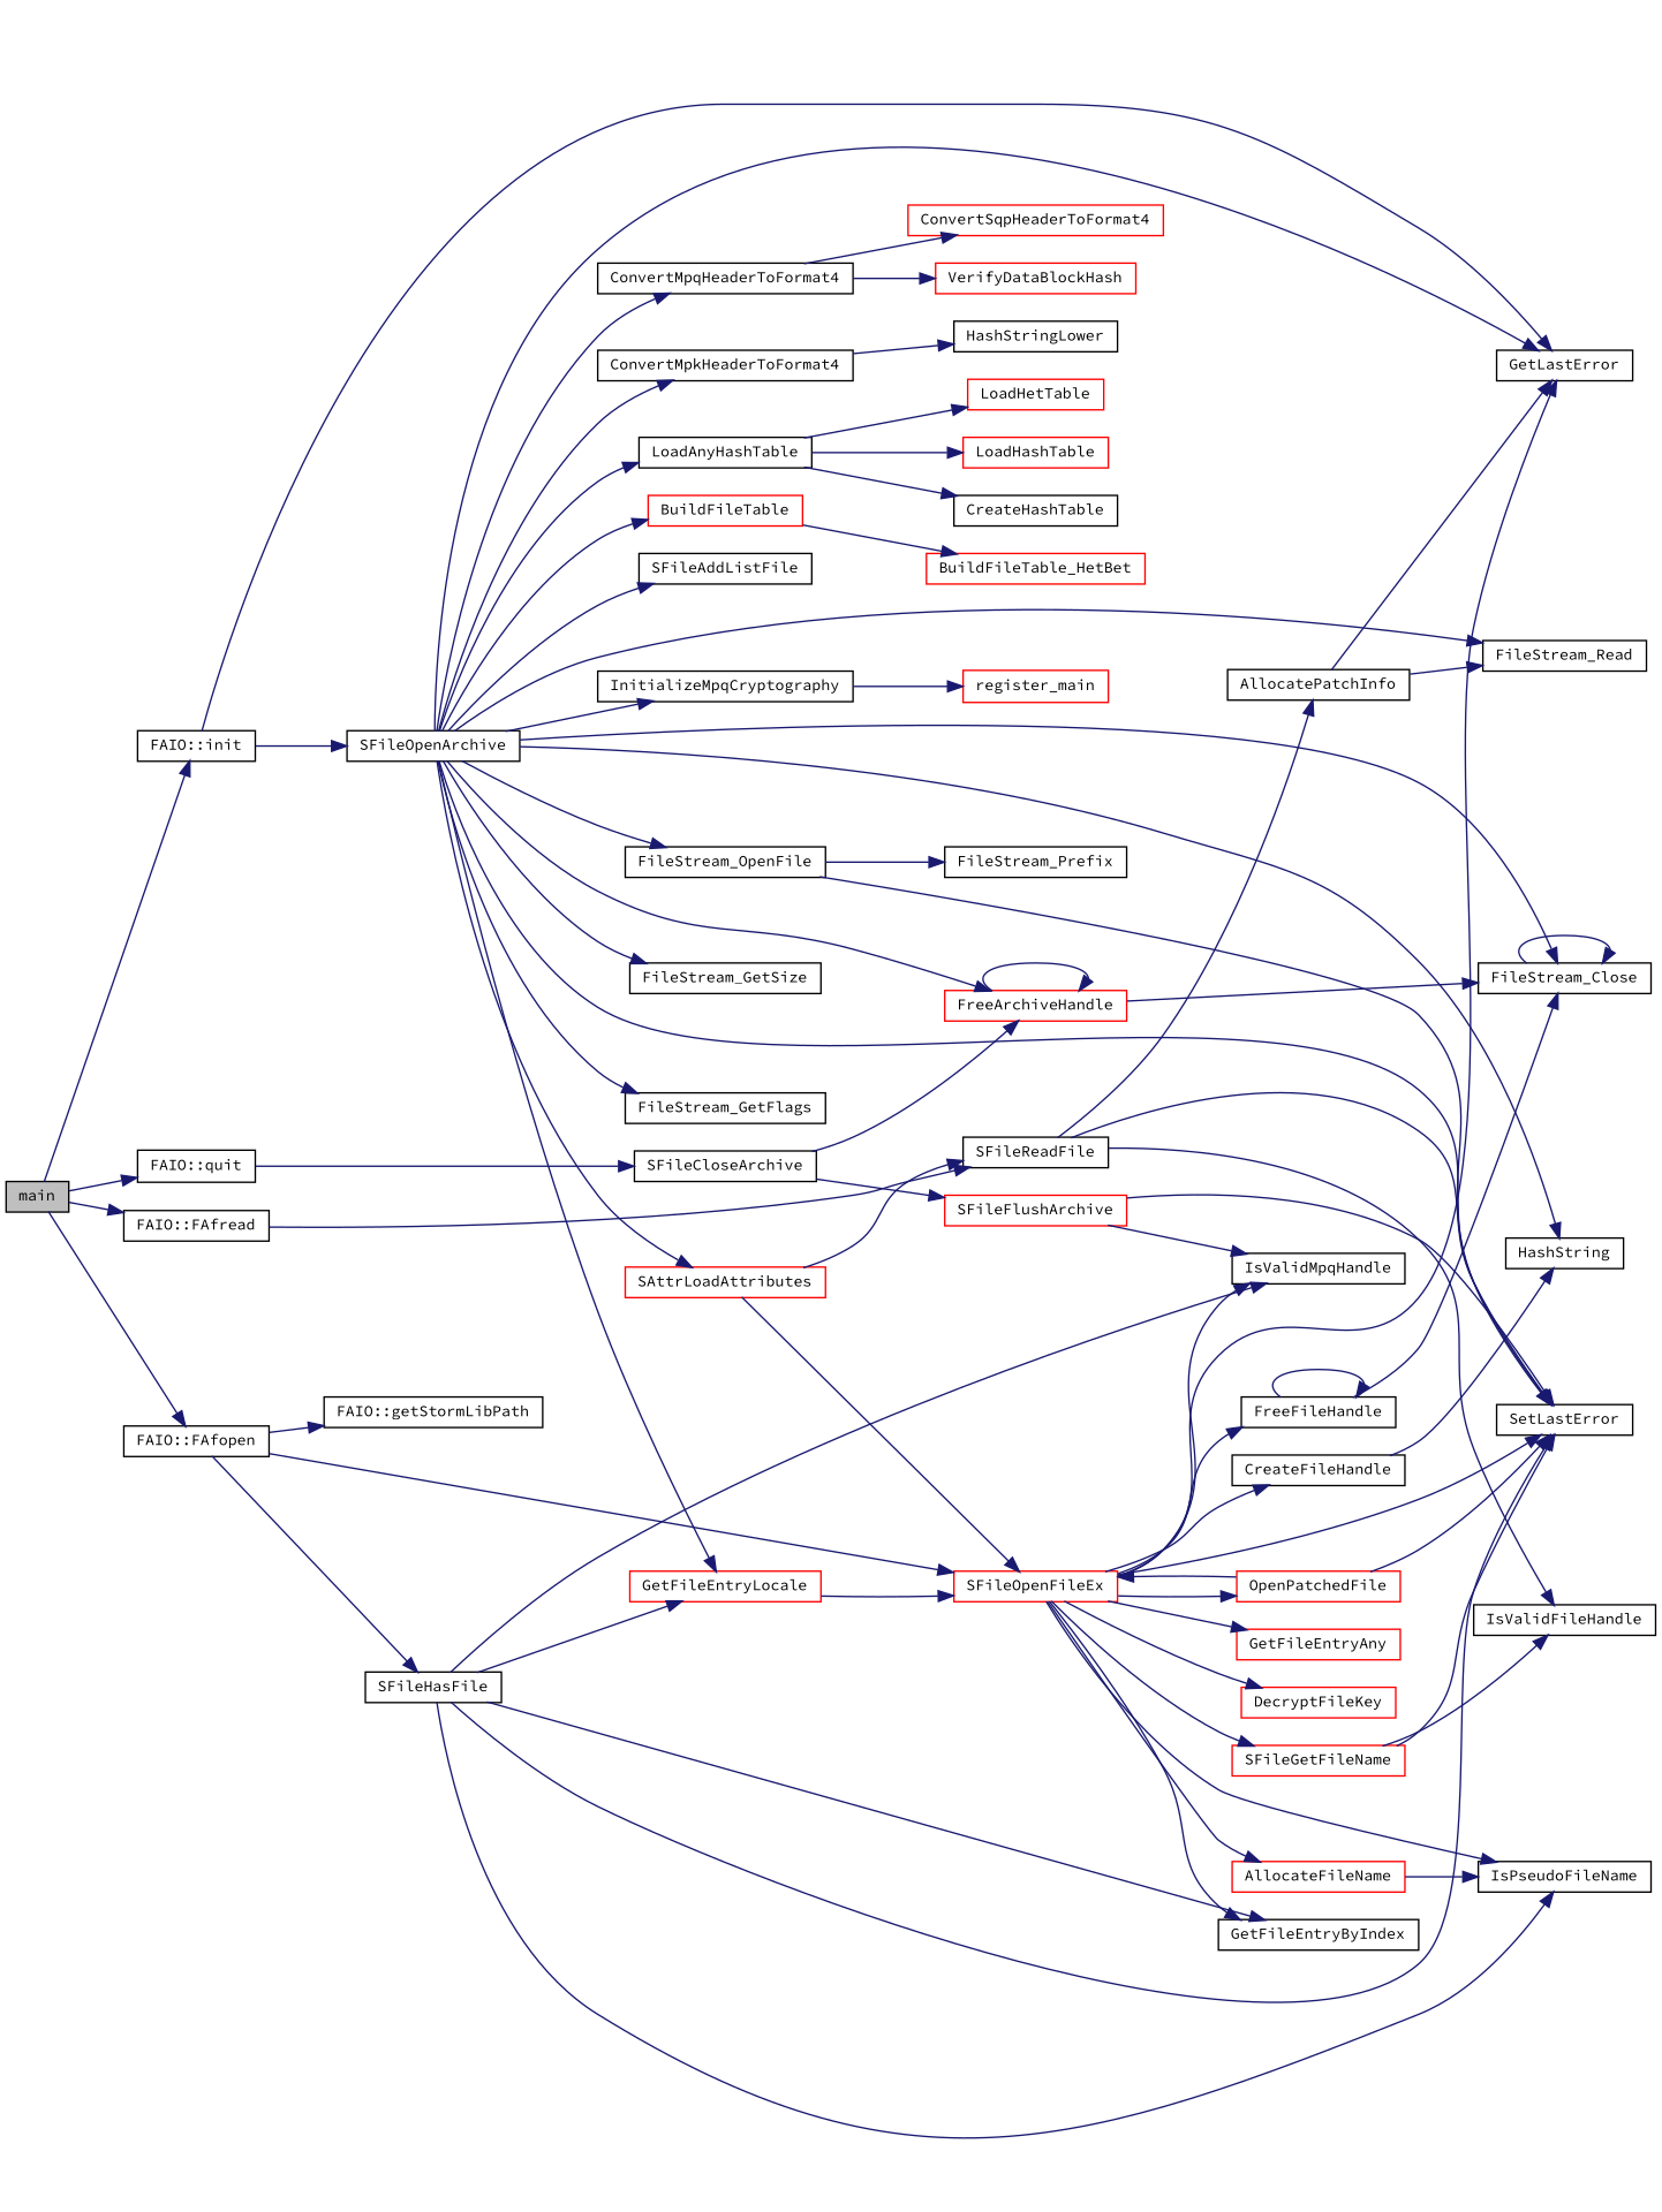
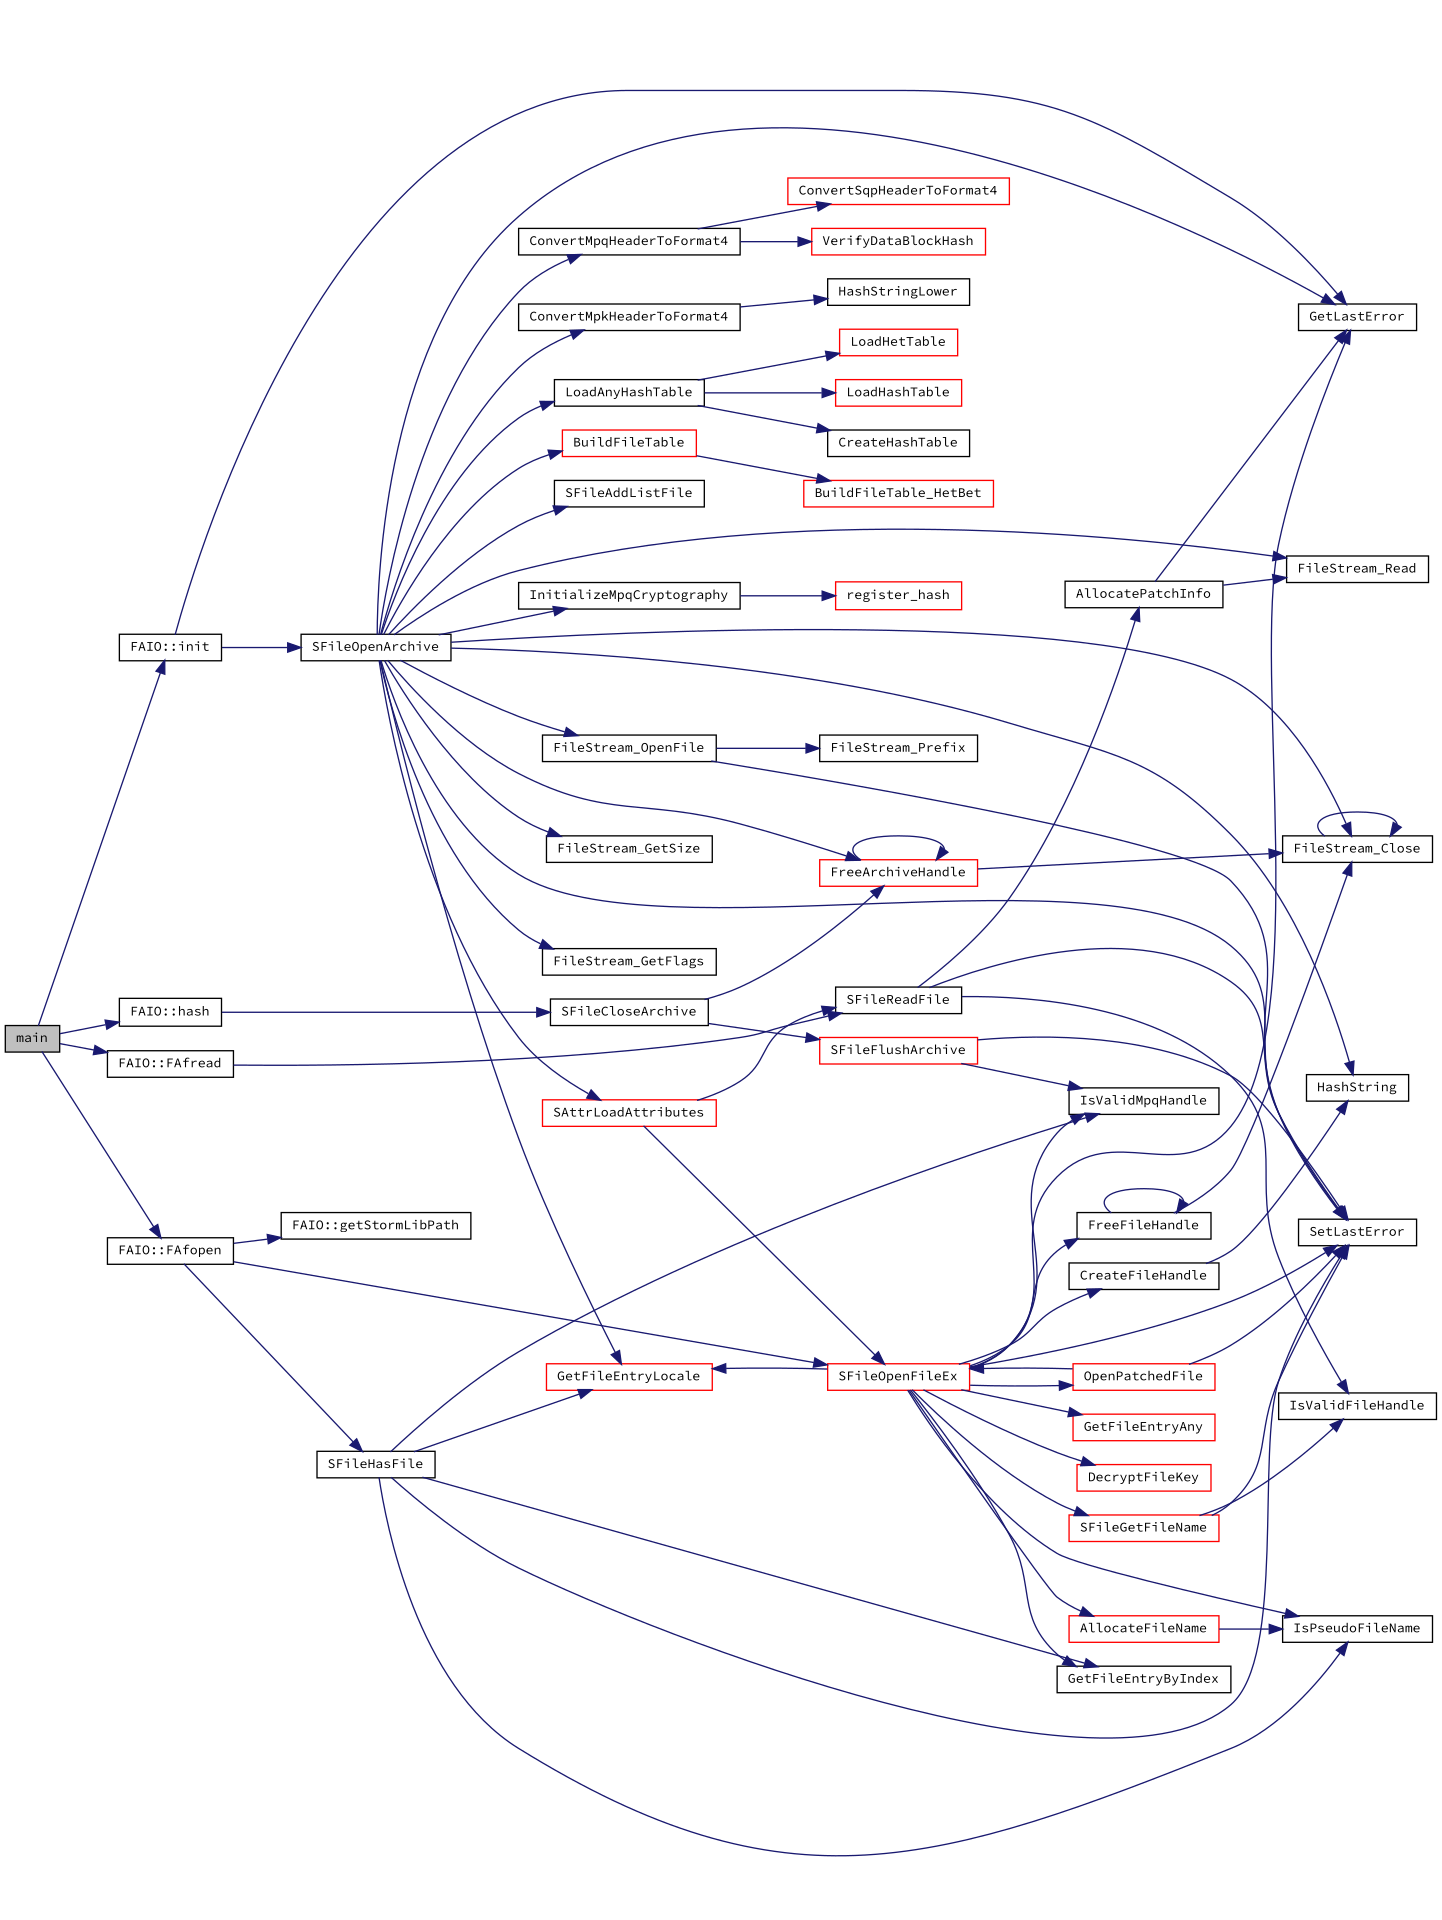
  digraph {
    fontname="Source Code Pro"
    rankdir=LR
    node [color=black fillcolor=white fontname="Source Code Pro" fontsize=10 shape=record style=filled]
    edge [color=midnightblue fontname="Source Code Pro" fontsize=10 labelfontname=Helvetica labelfontsize=10 style=solid]
    n1 [fillcolor=grey75 fontcolor=black height=0.2 label=main width=0.4]
    n2 [height=0.2 label="FAIO::init" width=0.4]
    n3 [height=0.2 label="FAIO::FAfopen" width=0.4]
    n4 [height=0.2 label="FAIO::FAfread" width=0.4]
-   n5 [height=0.2 label="FAIO::quit" width=0.4]
+   n5 [height=0.2 label="FAIO::hash" width=0.4]
    n6 [height=0.2 label=SFileOpenArchive width=0.4]
    n7 [height=0.2 label=GetLastError width=0.4]
    n8 [color=red height=0.2 label=SFileOpenFileEx width=0.4]
    n9 [height=0.2 label="FAIO::getStormLibPath" width=0.4]
    n10 [height=0.2 label=SFileHasFile width=0.4]
    n11 [height=0.2 label=SFileReadFile width=0.4]
    n12 [height=0.2 label=SFileCloseArchive width=0.4]
    n13 [height=0.2 label=InitializeMpqCryptography width=0.4]
    n14 [height=0.2 label=FileStream_OpenFile width=0.4]
    n15 [height=0.2 label=SetLastError width=0.4]
    n16 [height=0.2 label=FileStream_GetSize width=0.4]
    n17 [height=0.2 label=HashString width=0.4]
    n18 [height=0.2 label=FileStream_GetFlags width=0.4]
    n19 [height=0.2 label=FileStream_Read width=0.4]
    n20 [height=0.2 label=ConvertMpqHeaderToFormat4 width=0.4]
    n21 [height=0.2 label=ConvertMpkHeaderToFormat4 width=0.4]
    n22 [height=0.2 label=LoadAnyHashTable width=0.4]
    n23 [color=red height=0.2 label=BuildFileTable width=0.4]
    n24 [color=red height=0.2 label=GetFileEntryLocale width=0.4]
    n25 [height=0.2 label=SFileAddListFile width=0.4]
    n26 [color=red height=0.2 label=SAttrLoadAttributes width=0.4]
    n27 [height=0.2 label=FileStream_Close width=0.4]
    n28 [color=red height=0.2 label=FreeArchiveHandle width=0.4]
-   n29 [color=red height=0.2 label=register_main width=0.4]
+   n29 [color=red height=0.2 label=register_hash width=0.4]
    n30 [height=0.2 label=FileStream_Prefix width=0.4]
    n31 [color=red height=0.2 label=VerifyDataBlockHash width=0.4]
    n32 [color=red height=0.2 label=ConvertSqpHeaderToFormat4 width=0.4]
    n33 [height=0.2 label=HashStringLower width=0.4]
    n34 [height=0.2 label=CreateHashTable width=0.4]
    n35 [color=red height=0.2 label=LoadHetTable width=0.4]
    n36 [color=red height=0.2 label=LoadHashTable width=0.4]
    n37 [color=red height=0.2 label=BuildFileTable_HetBet width=0.4]
    n38 [height=0.2 label=IsValidMpqHandle width=0.4]
    n39 [height=0.2 label=IsPseudoFileName width=0.4]
    n40 [height=0.2 label=GetFileEntryByIndex width=0.4]
    n41 [color=red height=0.2 label=OpenPatchedFile width=0.4]
    n42 [color=red height=0.2 label=GetFileEntryAny width=0.4]
    n43 [height=0.2 label=CreateFileHandle width=0.4]
    n44 [color=red height=0.2 label=AllocateFileName width=0.4]
    n45 [color=red height=0.2 label=DecryptFileKey width=0.4]
    n46 [color=red height=0.2 label=SFileGetFileName width=0.4]
    n47 [height=0.2 label=FreeFileHandle width=0.4]
    n48 [height=0.2 label=IsValidFileHandle width=0.4]
    n49 [height=0.2 label=AllocatePatchInfo width=0.4]
    n50 [color=red height=0.2 label=SFileFlushArchive width=0.4]
    n1 -> n2
    n1 -> n3
    n1 -> n4
    n1 -> n5
    n2 -> n6
    n2 -> n7
    n3 -> n8
    n3 -> n9
    n3 -> n10
    n4 -> n11
    n5 -> n12
    n6 -> n7
    n6 -> n13
    n6 -> n14
    n6 -> n15
    n6 -> n16
    n6 -> n17
    n6 -> n18
    n6 -> n19
    n6 -> n20
    n6 -> n21
    n6 -> n22
    n6 -> n23
    n6 -> n24
    n6 -> n25
    n6 -> n26
    n6 -> n27
    n6 -> n28
    n8 -> n7
    n8 -> n15
-   n24 -> n8
+   n8 -> n24
    n8 -> n38
    n8 -> n39
    n8 -> n40
    n8 -> n41
    n8 -> n42
    n8 -> n43
    n8 -> n44
    n8 -> n45
    n8 -> n46
    n8 -> n47
    n10 -> n15
    n10 -> n24
    n10 -> n38
    n10 -> n39
    n10 -> n40
    n11 -> n15
    n11 -> n48
    n11 -> n49
    n12 -> n28
    n12 -> n50
    n13 -> n29
    n14 -> n15
    n14 -> n30
    n20 -> n31
    n20 -> n32
    n21 -> n33
    n22 -> n34
    n22 -> n35
    n22 -> n36
    n23 -> n37
    n26 -> n8
    n26 -> n11
    n27 -> n27
    n28 -> n27
    n28 -> n28
    n41 -> n8
    n41 -> n15
    n43 -> n17
    n44 -> n39
    n46 -> n15
    n46 -> n48
    n47 -> n27
    n47 -> n47
    n49 -> n7
    n49 -> n19
    n50 -> n15
    n50 -> n38
  }
